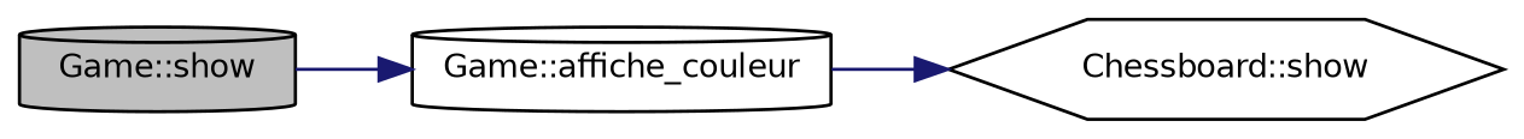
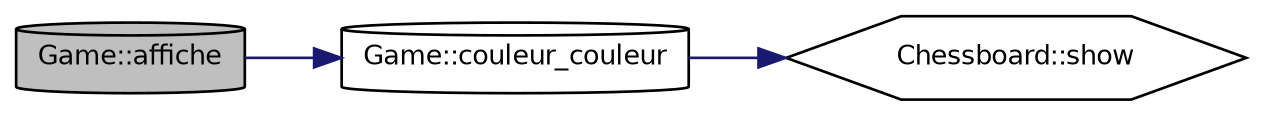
  digraph {
    rankdir=LR
    node [color=black fillcolor=white fontname=Helvetica fontsize=10 shape=cylinder style=filled]
    edge [color=midnightblue fontname=Helvetica fontsize=10 labelfontname=Helvetica labelfontsize=10 style=solid]
-   n1 [fillcolor=grey75 fontcolor=black height=0.2 label="Game::show" width=0.4]
-   n2 [height=0.2 label="Game::affiche_couleur" width=0.4]
+   n1 [fillcolor=grey75 fontcolor=black height=0.2 label="Game::affiche" width=0.4]
+   n2 [height=0.2 label="Game::couleur_couleur" width=0.4]
    n3 [height=0.2 label="Chessboard::show" shape=hexagon width=0.4]
    n1 -> n2
    n2 -> n3
  }
